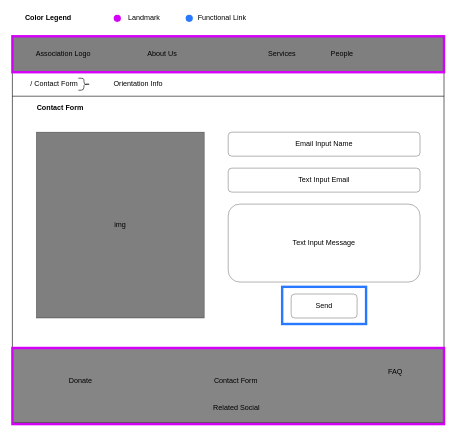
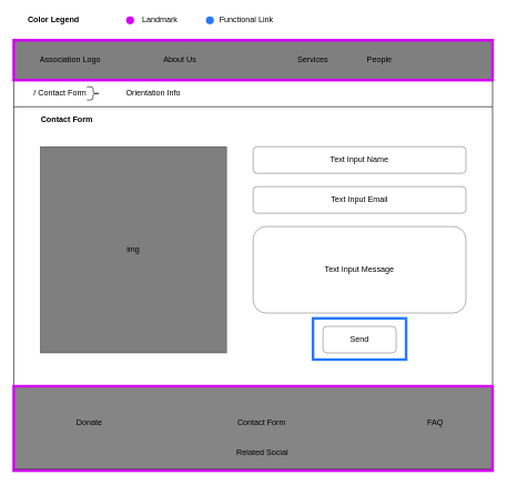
  <mxCell id="0" />
  <mxCell id="1" parent="0" />
  <mxCell id="2" value="&lt;span style=&quot;font-weight: normal&quot;&gt;&lt;font color=&quot;#000000&quot;&gt;&amp;nbsp; &amp;nbsp; &amp;nbsp; Functional Link&lt;/font&gt;&lt;/span&gt;" style="text;html=1;strokeColor=none;fillColor=none;align=center;verticalAlign=middle;whiteSpace=wrap;rounded=0;fontColor=#00C853;fontStyle=1" parent="1" vertex="1"><mxGeometry x="300" width="120" height="20" as="geometry" y="20" /></mxCell>
  <mxCell id="3" value="" style="rounded=0;whiteSpace=wrap;html=1;fillColor=#000000;gradientColor=none;opacity=50;" parent="1" vertex="1"><mxGeometry x="20" y="60" width="720" height="60" as="geometry" /></mxCell>
  <mxCell id="4" value="Association Logo" style="text;html=1;strokeColor=none;fillColor=none;align=center;verticalAlign=middle;whiteSpace=wrap;rounded=0;" parent="1" vertex="1"><mxGeometry x="40" y="80" width="130" height="20" as="geometry" /></mxCell>
  <mxCell id="5" value="About Us" style="text;html=1;strokeColor=none;fillColor=none;align=center;verticalAlign=middle;whiteSpace=wrap;rounded=0;" parent="1" vertex="1"><mxGeometry x="220" y="80" width="100" height="20" as="geometry" /></mxCell>
  <mxCell id="6" value="Services" style="text;html=1;strokeColor=none;fillColor=none;align=center;verticalAlign=middle;whiteSpace=wrap;rounded=0;" parent="1" vertex="1"><mxGeometry x="420" y="80" width="100" height="20" as="geometry" /></mxCell>
  <mxCell id="7" value="People" style="text;html=1;strokeColor=none;fillColor=none;align=center;verticalAlign=middle;whiteSpace=wrap;rounded=0;" parent="1" vertex="1"><mxGeometry x="520" y="80" width="100" height="20" as="geometry" /></mxCell>
  <mxCell id="8" value="&lt;span style=&quot;font-weight: normal&quot;&gt;&lt;font color=&quot;#000000&quot;&gt;Landmark&lt;/font&gt;&lt;/span&gt;" style="text;html=1;strokeColor=none;fillColor=none;align=center;verticalAlign=middle;whiteSpace=wrap;rounded=0;fontColor=#00C853;fontStyle=1" parent="1" vertex="1"><mxGeometry x="180" width="120" height="20" as="geometry" y="20" /></mxCell>
  <mxCell id="9" value="" style="rounded=0;whiteSpace=wrap;html=1;fillColor=#858585;gradientColor=none;" parent="1" vertex="1"><mxGeometry x="20" y="580" width="720" height="125" as="geometry" /></mxCell>
  <mxCell id="10" value="Related Social" style="text;html=1;strokeColor=none;fillColor=none;align=center;verticalAlign=middle;whiteSpace=wrap;rounded=0;" parent="1" vertex="1"><mxGeometry x="329" y="670" width="130" height="20" as="geometry" /></mxCell>
  <mxCell id="11" value="Contact Form" style="text;html=1;strokeColor=none;fillColor=none;align=center;verticalAlign=middle;whiteSpace=wrap;rounded=0;" parent="1" vertex="1"><mxGeometry x="328" y="625" width="130" height="20" as="geometry" /></mxCell>
- <mxCell id="12" value="FAQ" style="text;html=1;strokeColor=none;fillColor=none;align=center;verticalAlign=middle;whiteSpace=wrap;rounded=0;" parent="1" vertex="1"><mxGeometry x="594" y="610" width="130" height="20" as="geometry" /></mxCell>
+ <mxCell id="12" value="FAQ" style="text;html=1;strokeColor=none;fillColor=none;align=center;verticalAlign=middle;whiteSpace=wrap;rounded=0;" parent="1" vertex="1"><mxGeometry x="589" y="625" width="130" height="20" as="geometry" /></mxCell>
  <mxCell id="13" value="Donate" style="text;html=1;strokeColor=none;fillColor=none;align=center;verticalAlign=middle;whiteSpace=wrap;rounded=0;" parent="1" vertex="1"><mxGeometry x="69" y="625" width="130" height="20" as="geometry" /></mxCell>
  <mxCell id="14" value="" style="endArrow=none;html=1;entryX=0;entryY=1;entryDx=0;entryDy=0;exitX=0;exitY=0;exitDx=0;exitDy=0;" parent="1" source="9" target="3" edge="1"><mxGeometry width="50" height="50" relative="1" as="geometry"><mxPoint x="20" y="300" as="sourcePoint" /><mxPoint x="80" y="160" as="targetPoint" /></mxGeometry></mxCell>
  <mxCell id="15" value="" style="endArrow=none;html=1;entryX=0;entryY=1;entryDx=0;entryDy=0;exitX=1;exitY=0;exitDx=0;exitDy=0;" parent="1" source="17" edge="1"><mxGeometry width="50" height="50" relative="1" as="geometry"><mxPoint x="740" y="540" as="sourcePoint" /><mxPoint x="740" y="120" as="targetPoint" /></mxGeometry></mxCell>
  <mxCell id="16" value="" style="rounded=0;whiteSpace=wrap;html=1;fillColor=none;strokeColor=#D500F9;strokeWidth=4;" parent="1" vertex="1"><mxGeometry x="20" y="60" width="720" height="60" as="geometry" /></mxCell>
  <mxCell id="17" value="" style="rounded=0;whiteSpace=wrap;html=1;fillColor=none;strokeColor=#D500F9;strokeWidth=4;" parent="1" vertex="1"><mxGeometry x="20" y="580" width="720" height="127" as="geometry" /></mxCell>
  <mxCell id="18" value="" style="endArrow=none;html=1;fontColor=#FF5131;" parent="1" edge="1"><mxGeometry width="50" height="50" relative="1" as="geometry"><mxPoint x="20" y="160" as="sourcePoint" /><mxPoint x="740" y="160" as="targetPoint" /></mxGeometry></mxCell>
  <mxCell id="19" value="/ Contact Form" style="text;html=1;strokeColor=none;fillColor=none;align=center;verticalAlign=middle;whiteSpace=wrap;rounded=0;fontColor=#000000;opacity=50;" parent="1" vertex="1"><mxGeometry x="40" y="130" width="100" height="20" as="geometry" /></mxCell>
  <mxCell id="20" value="Contact Form" style="text;html=1;strokeColor=none;fillColor=none;align=center;verticalAlign=middle;whiteSpace=wrap;rounded=0;fontColor=#000000;opacity=50;fontStyle=1" parent="1" vertex="1"><mxGeometry x="20" y="170" width="160" height="20" as="geometry" /></mxCell>
  <mxCell id="21" value="" style="shape=curlyBracket;whiteSpace=wrap;html=1;rounded=1;strokeColor=#000000;strokeWidth=1;fillColor=#000000;gradientColor=none;fontColor=#000000;rotation=-180;size=0.533;" parent="1" vertex="1"><mxGeometry x="130" y="130" width="20" height="20" as="geometry" /></mxCell>
  <mxCell id="22" value="Orientation Info" style="text;html=1;strokeColor=none;fillColor=none;align=center;verticalAlign=middle;whiteSpace=wrap;rounded=0;fontColor=#000000;opacity=50;" parent="1" vertex="1"><mxGeometry x="160" y="130" width="140" height="20" as="geometry" /></mxCell>
  <mxCell id="23" value="Color Legend" style="text;html=1;strokeColor=none;fillColor=none;align=center;verticalAlign=middle;whiteSpace=wrap;rounded=0;fontColor=#000000;opacity=50;fontStyle=1" parent="1" vertex="1"><mxGeometry x="20" width="120" height="20" as="geometry" y="20" /></mxCell>
  <mxCell id="24" value="" style="ellipse;whiteSpace=wrap;html=1;aspect=fixed;strokeColor=#D500F9;strokeWidth=2;fillColor=#d500f9;gradientColor=none;fontColor=#000000;align=center;" parent="1" vertex="1"><mxGeometry x="190" y="25" width="10" height="10" as="geometry" /></mxCell>
  <mxCell id="25" value="" style="ellipse;whiteSpace=wrap;html=1;aspect=fixed;strokeColor=#2979FF;strokeWidth=2;fillColor=#2979ff;gradientColor=none;fontColor=#000000;align=center;" parent="1" vertex="1"><mxGeometry x="310" y="25" width="10" height="10" as="geometry" /></mxCell>
  <mxCell id="26" value="img" style="rounded=0;whiteSpace=wrap;html=1;fillColor=#000000;opacity=50;" vertex="1" parent="1"><mxGeometry x="60" y="220" width="280" height="310" as="geometry" /></mxCell>
- <mxCell id="27" value="Email Input Name" style="rounded=1;whiteSpace=wrap;html=1;fillColor=#FFFFFF;opacity=50;" vertex="1" parent="1"><mxGeometry x="380" y="220" width="320" height="40" as="geometry" /></mxCell>
+ <mxCell id="27" value="Text Input Name" style="rounded=1;whiteSpace=wrap;html=1;fillColor=#FFFFFF;opacity=50;" vertex="1" parent="1"><mxGeometry x="380" y="220" width="320" height="40" as="geometry" /></mxCell>
  <mxCell id="28" value="Text Input Email" style="rounded=1;whiteSpace=wrap;html=1;fillColor=#FFFFFF;opacity=50;" vertex="1" parent="1"><mxGeometry x="380" y="280" width="320" height="40" as="geometry" /></mxCell>
  <mxCell id="29" value="Text Input Message" style="rounded=1;whiteSpace=wrap;html=1;fillColor=#FFFFFF;opacity=50;" vertex="1" parent="1"><mxGeometry x="380" y="340" width="320" height="130" as="geometry" /></mxCell>
  <mxCell id="30" value="Send" style="rounded=1;whiteSpace=wrap;html=1;fillColor=#FFFFFF;opacity=50;" vertex="1" parent="1"><mxGeometry x="485" y="490" width="110" height="40" as="geometry" /></mxCell>
  <mxCell id="31" value="" style="rounded=0;whiteSpace=wrap;html=1;fillColor=none;strokeColor=#2979FF;strokeWidth=4;" vertex="1" parent="1"><mxGeometry x="470" y="478" width="140" height="62" as="geometry" /></mxCell>
